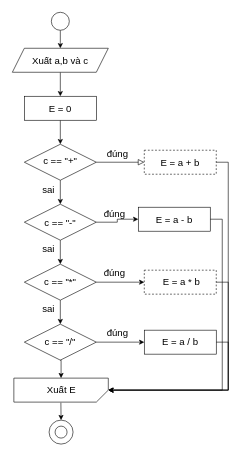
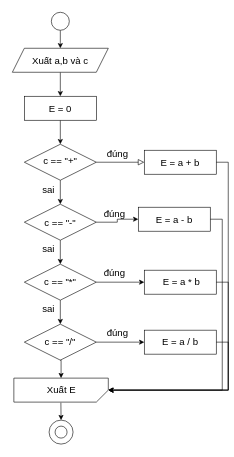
  <mxCell id="0" />
  <mxCell id="1" parent="0" />
  <mxCell id="2" value="" style="edgeStyle=orthogonalEdgeStyle;rounded=0;html=1;jettySize=auto;orthogonalLoop=1;fontSize=16;endArrow=block;endFill=0;endSize=8;strokeWidth=1;shadow=0;labelBackgroundColor=none;entryX=0;entryY=0.5;entryDx=0;entryDy=0;" parent="1" source="4" target="10" edge="1"><mxGeometry y="10" relative="1" as="geometry"><mxPoint as="offset" /><mxPoint x="200" y="330" as="targetPoint" /></mxGeometry></mxCell>
  <mxCell id="3" style="edgeStyle=orthogonalEdgeStyle;rounded=0;orthogonalLoop=1;jettySize=auto;html=1;exitX=0.5;exitY=1;exitDx=0;exitDy=0;entryX=0.5;entryY=0;entryDx=0;entryDy=0;" parent="1" source="4" target="16" edge="1"><mxGeometry relative="1" as="geometry" /></mxCell>
  <mxCell id="4" value="c == &quot;+&quot;" style="rhombus;whiteSpace=wrap;html=1;shadow=0;fontFamily=Helvetica;fontSize=16;align=center;strokeWidth=1;spacing=6;spacingTop=-4;" parent="1" vertex="1"><mxGeometry x="40" y="240" width="120" height="60" as="geometry" /></mxCell>
  <mxCell id="5" style="edgeStyle=orthogonalEdgeStyle;rounded=0;orthogonalLoop=1;jettySize=auto;html=1;exitX=0.5;exitY=1;exitDx=0;exitDy=0;entryX=0.5;entryY=0;entryDx=0;entryDy=0;" parent="1" source="6" target="4" edge="1"><mxGeometry relative="1" as="geometry" /></mxCell>
  <mxCell id="6" value="E = 0" style="rounded=0;whiteSpace=wrap;html=1;fontSize=16;" parent="1" vertex="1"><mxGeometry x="40" y="160" width="120" height="40" as="geometry" /></mxCell>
  <mxCell id="7" value="" style="edgeStyle=orthogonalEdgeStyle;rounded=0;orthogonalLoop=1;jettySize=auto;html=1;fontSize=16;" parent="1" source="8" edge="1"><mxGeometry relative="1" as="geometry"><mxPoint x="100" y="80" as="targetPoint" /></mxGeometry></mxCell>
  <mxCell id="8" value="" style="ellipse;whiteSpace=wrap;html=1;aspect=fixed;" parent="1" vertex="1"><mxGeometry x="85" y="20" width="30" height="30" as="geometry" /></mxCell>
  <mxCell id="9" value="đúng" style="text;html=1;align=center;verticalAlign=middle;resizable=0;points=[];autosize=1;strokeColor=none;fillColor=none;fontSize=16;" parent="1" vertex="1"><mxGeometry x="165" y="240" width="60" height="30" as="geometry" /></mxCell>
- <mxCell id="10" value="E = a + b" style="rounded=0;whiteSpace=wrap;html=1;fontSize=16;dashed=1;" parent="1" vertex="1"><mxGeometry x="240" y="250" width="120" height="40" as="geometry" /></mxCell>
+ <mxCell id="10" value="E = a + b" style="rounded=0;whiteSpace=wrap;html=1;fontSize=16;" parent="1" vertex="1"><mxGeometry x="240" y="250" width="120" height="40" as="geometry" /></mxCell>
  <mxCell id="11" style="edgeStyle=orthogonalEdgeStyle;rounded=0;orthogonalLoop=1;jettySize=auto;html=1;exitX=0.5;exitY=1;exitDx=0;exitDy=0;entryX=0.5;entryY=0;entryDx=0;entryDy=0;" parent="1" source="12" target="6" edge="1"><mxGeometry relative="1" as="geometry" /></mxCell>
  <mxCell id="12" value="&lt;font style=&quot;font-size: 16px;&quot;&gt;Xuất a,b và c&lt;/font&gt;" style="shape=parallelogram;perimeter=parallelogramPerimeter;whiteSpace=wrap;html=1;fixedSize=1;fontSize=16;" parent="1" vertex="1"><mxGeometry x="20" y="80" width="160" height="40" as="geometry" /></mxCell>
  <mxCell id="13" value="sai" style="text;html=1;align=center;verticalAlign=middle;resizable=0;points=[];autosize=1;strokeColor=none;fillColor=none;fontSize=16;" parent="1" vertex="1"><mxGeometry x="60" y="300" width="40" height="30" as="geometry" /></mxCell>
  <mxCell id="14" value="" style="edgeStyle=orthogonalEdgeStyle;rounded=0;orthogonalLoop=1;jettySize=auto;html=1;fontSize=16;" parent="1" source="16" target="22" edge="1"><mxGeometry relative="1" as="geometry" /></mxCell>
  <mxCell id="15" style="edgeStyle=orthogonalEdgeStyle;rounded=0;orthogonalLoop=1;jettySize=auto;html=1;exitX=1;exitY=0.5;exitDx=0;exitDy=0;entryX=0;entryY=0.5;entryDx=0;entryDy=0;" parent="1" source="16" target="18" edge="1"><mxGeometry relative="1" as="geometry" /></mxCell>
  <mxCell id="16" value="c == &quot;-&quot;" style="rhombus;whiteSpace=wrap;html=1;fontSize=16;" parent="1" vertex="1"><mxGeometry x="40" y="340" width="120" height="60" as="geometry" /></mxCell>
  <mxCell id="17" style="edgeStyle=orthogonalEdgeStyle;rounded=0;orthogonalLoop=1;jettySize=auto;html=1;exitX=0.5;exitY=1;exitDx=0;exitDy=0;fontSize=16;" parent="1" source="4" target="4" edge="1"><mxGeometry relative="1" as="geometry" /></mxCell>
  <mxCell id="18" value="E = a - b" style="rounded=0;whiteSpace=wrap;html=1;fontSize=16;" parent="1" vertex="1"><mxGeometry x="230" y="345" width="120" height="40" as="geometry" /></mxCell>
  <mxCell id="19" value="đúng" style="text;html=1;align=center;verticalAlign=middle;resizable=0;points=[];autosize=1;strokeColor=none;fillColor=none;fontSize=16;" parent="1" vertex="1"><mxGeometry x="160" y="340" width="60" height="30" as="geometry" /></mxCell>
  <mxCell id="20" value="" style="edgeStyle=orthogonalEdgeStyle;rounded=0;orthogonalLoop=1;jettySize=auto;html=1;" parent="1" source="22" target="24" edge="1"><mxGeometry relative="1" as="geometry" /></mxCell>
  <mxCell id="21" value="" style="edgeStyle=orthogonalEdgeStyle;rounded=0;orthogonalLoop=1;jettySize=auto;html=1;" parent="1" source="22" target="27" edge="1"><mxGeometry relative="1" as="geometry" /></mxCell>
  <mxCell id="22" value="c == &quot;*&quot;" style="rhombus;whiteSpace=wrap;html=1;fontSize=16;" parent="1" vertex="1"><mxGeometry x="40" y="440" width="120" height="60" as="geometry" /></mxCell>
  <mxCell id="23" value="sai" style="text;html=1;align=center;verticalAlign=middle;resizable=0;points=[];autosize=1;strokeColor=none;fillColor=none;fontSize=16;" parent="1" vertex="1"><mxGeometry x="60" y="400" width="40" height="30" as="geometry" /></mxCell>
- <mxCell id="24" value="&amp;nbsp;E = a * b" style="whiteSpace=wrap;html=1;fontSize=16;dashed=1;" parent="1" vertex="1"><mxGeometry x="240" y="450" width="120" height="40" as="geometry" /></mxCell>
+ <mxCell id="24" value="&amp;nbsp;E = a * b" style="whiteSpace=wrap;html=1;fontSize=16;" parent="1" vertex="1"><mxGeometry x="240" y="450" width="120" height="40" as="geometry" /></mxCell>
  <mxCell id="25" value="đúng" style="text;html=1;align=center;verticalAlign=middle;resizable=0;points=[];autosize=1;strokeColor=none;fillColor=none;fontSize=16;" parent="1" vertex="1"><mxGeometry x="160" y="440" width="60" height="30" as="geometry" /></mxCell>
  <mxCell id="26" value="" style="edgeStyle=orthogonalEdgeStyle;rounded=0;orthogonalLoop=1;jettySize=auto;html=1;" parent="1" source="27" target="29" edge="1"><mxGeometry relative="1" as="geometry" /></mxCell>
  <mxCell id="27" value="c == &quot;/&quot;" style="rhombus;whiteSpace=wrap;html=1;fontSize=16;" parent="1" vertex="1"><mxGeometry x="40" y="540" width="120" height="60" as="geometry" /></mxCell>
  <mxCell id="28" value="sai" style="text;html=1;align=center;verticalAlign=middle;resizable=0;points=[];autosize=1;strokeColor=none;fillColor=none;fontSize=16;" parent="1" vertex="1"><mxGeometry x="60" y="500" width="40" height="30" as="geometry" /></mxCell>
  <mxCell id="29" value="E = a / b" style="whiteSpace=wrap;html=1;fontSize=16;" parent="1" vertex="1"><mxGeometry x="240" y="550" width="120" height="40" as="geometry" /></mxCell>
  <mxCell id="30" value="đúng" style="text;html=1;align=center;verticalAlign=middle;resizable=0;points=[];autosize=1;strokeColor=none;fillColor=none;fontSize=16;" parent="1" vertex="1"><mxGeometry x="165" y="540" width="60" height="30" as="geometry" /></mxCell>
  <mxCell id="31" value="Xuất E" style="shape=card;whiteSpace=wrap;html=1;direction=south;flipH=0;flipV=1;size=20;fontSize=16;" parent="1" vertex="1"><mxGeometry x="22.5" y="630" width="157.5" height="40" as="geometry" /></mxCell>
  <mxCell id="32" style="edgeStyle=orthogonalEdgeStyle;rounded=0;orthogonalLoop=1;jettySize=auto;html=1;exitX=0.5;exitY=1;exitDx=0;exitDy=0;entryX=1;entryY=0.5;entryDx=0;entryDy=0;entryPerimeter=0;" parent="1" source="27" target="31" edge="1"><mxGeometry relative="1" as="geometry" /></mxCell>
  <mxCell id="33" value="" style="ellipse;whiteSpace=wrap;html=1;" parent="1" vertex="1"><mxGeometry x="81.25" y="700" width="40" height="40" as="geometry" /></mxCell>
  <mxCell id="34" value="" style="ellipse;whiteSpace=wrap;html=1;aspect=fixed;" parent="1" vertex="1"><mxGeometry x="91.25" y="710" width="20" height="20" as="geometry" /></mxCell>
  <mxCell id="35" value="" style="endArrow=classic;html=1;rounded=0;entryX=0.5;entryY=0;entryDx=0;entryDy=0;exitX=-0.025;exitY=0.502;exitDx=0;exitDy=0;exitPerimeter=0;" parent="1" source="31" target="33" edge="1"><mxGeometry width="50" height="50" relative="1" as="geometry"><mxPoint x="90" y="670" as="sourcePoint" /><mxPoint x="320" y="710" as="targetPoint" /></mxGeometry></mxCell>
  <mxCell id="36" style="edgeStyle=orthogonalEdgeStyle;rounded=0;orthogonalLoop=1;jettySize=auto;html=1;exitX=1;exitY=0.5;exitDx=0;exitDy=0;entryX=0;entryY=0;entryDx=20;entryDy=0;entryPerimeter=0;" edge="1" parent="1" source="10" target="31"><mxGeometry relative="1" as="geometry" /></mxCell>
  <mxCell id="37" style="edgeStyle=orthogonalEdgeStyle;rounded=0;orthogonalLoop=1;jettySize=auto;html=1;exitX=1;exitY=0.5;exitDx=0;exitDy=0;entryX=0;entryY=0;entryDx=20;entryDy=0;entryPerimeter=0;" edge="1" parent="1" source="18" target="31"><mxGeometry relative="1" as="geometry" /></mxCell>
  <mxCell id="38" style="edgeStyle=orthogonalEdgeStyle;rounded=0;orthogonalLoop=1;jettySize=auto;html=1;exitX=1;exitY=0.5;exitDx=0;exitDy=0;entryX=0;entryY=0;entryDx=20;entryDy=0;entryPerimeter=0;" edge="1" parent="1" source="24" target="31"><mxGeometry relative="1" as="geometry" /></mxCell>
  <mxCell id="39" style="edgeStyle=orthogonalEdgeStyle;rounded=0;orthogonalLoop=1;jettySize=auto;html=1;exitX=1;exitY=0.5;exitDx=0;exitDy=0;entryX=0;entryY=0;entryDx=20;entryDy=0;entryPerimeter=0;" edge="1" parent="1" source="29" target="31"><mxGeometry relative="1" as="geometry" /></mxCell>
